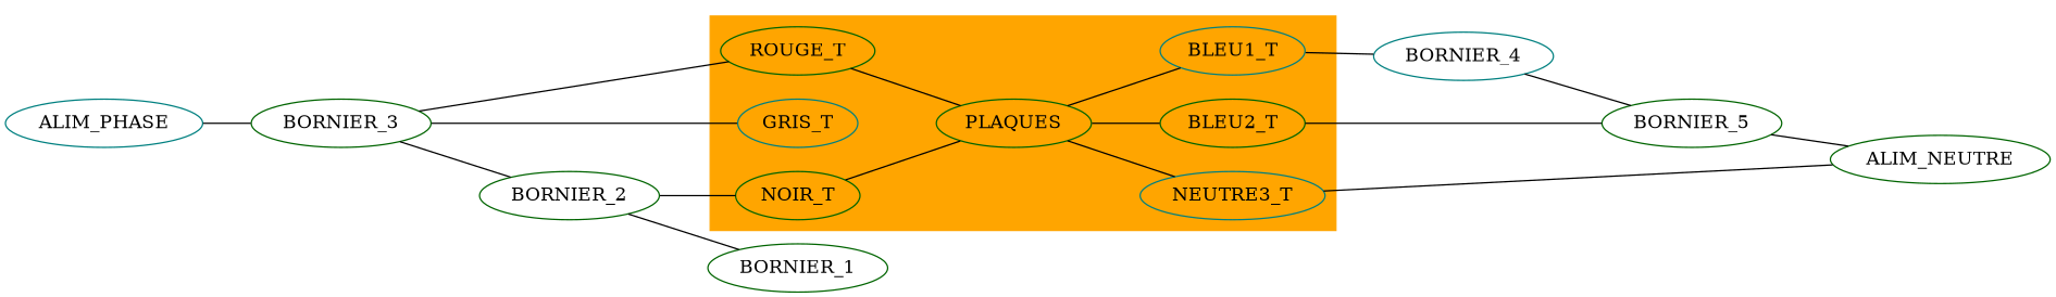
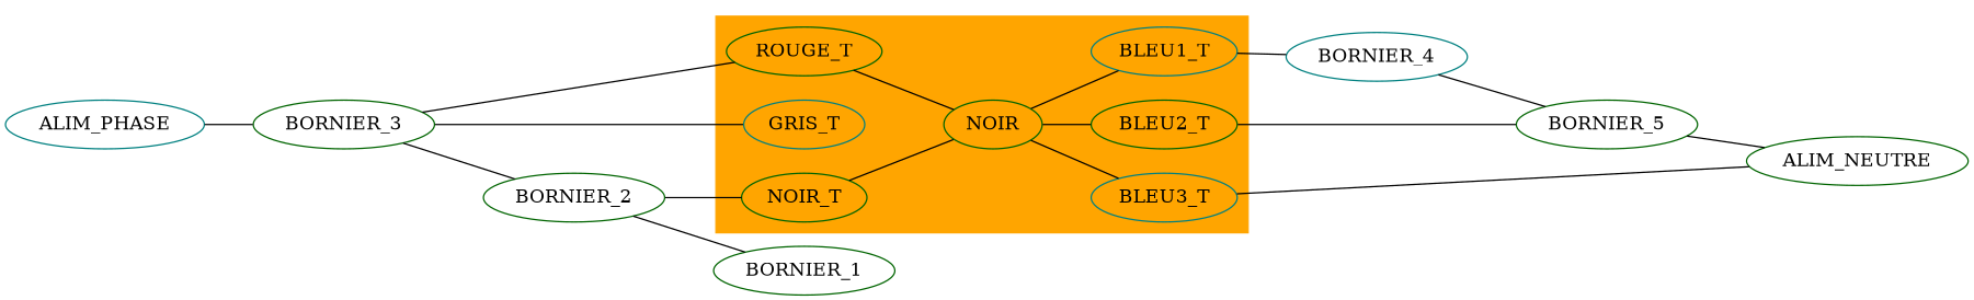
  graph {
    rankdir=LR
    node [color=darkgreen]
    NOIR_T
-   PLAQUES
+   PLAQUES [label=NOIR]
    ROUGE_T
    GRIS_T [color=teal]
    BLEU1_T [color=teal]
    BLEU2_T
-   BLEU3_T [color=teal label=NEUTRE3_T]
+   BLEU3_T [color=teal]
    BORNIER_4 [color=teal]
    BORNIER_5
    ALIM_NEUTRE
    ALIM_PHASE [color=teal]
    BORNIER_3
    BORNIER_2
    BORNIER_1
    subgraph cluster_1 {
      color=orange
      style=filled
      NOIR_T
      PLAQUES
      ROUGE_T
      GRIS_T
      BLEU1_T
      BLEU2_T
      BLEU3_T
    }
    NOIR_T -- PLAQUES
    PLAQUES -- BLEU1_T
    PLAQUES -- BLEU2_T
    PLAQUES -- BLEU3_T
    ROUGE_T -- PLAQUES
    BLEU1_T -- BORNIER_4
    BLEU2_T -- BORNIER_5
    BLEU3_T -- ALIM_NEUTRE
    BORNIER_4 -- BORNIER_5
    BORNIER_5 -- ALIM_NEUTRE
    ALIM_PHASE -- BORNIER_3
    BORNIER_3 -- ROUGE_T
    BORNIER_3 -- GRIS_T
    BORNIER_3 -- BORNIER_2
    BORNIER_2 -- NOIR_T
    BORNIER_2 -- BORNIER_1
  }
